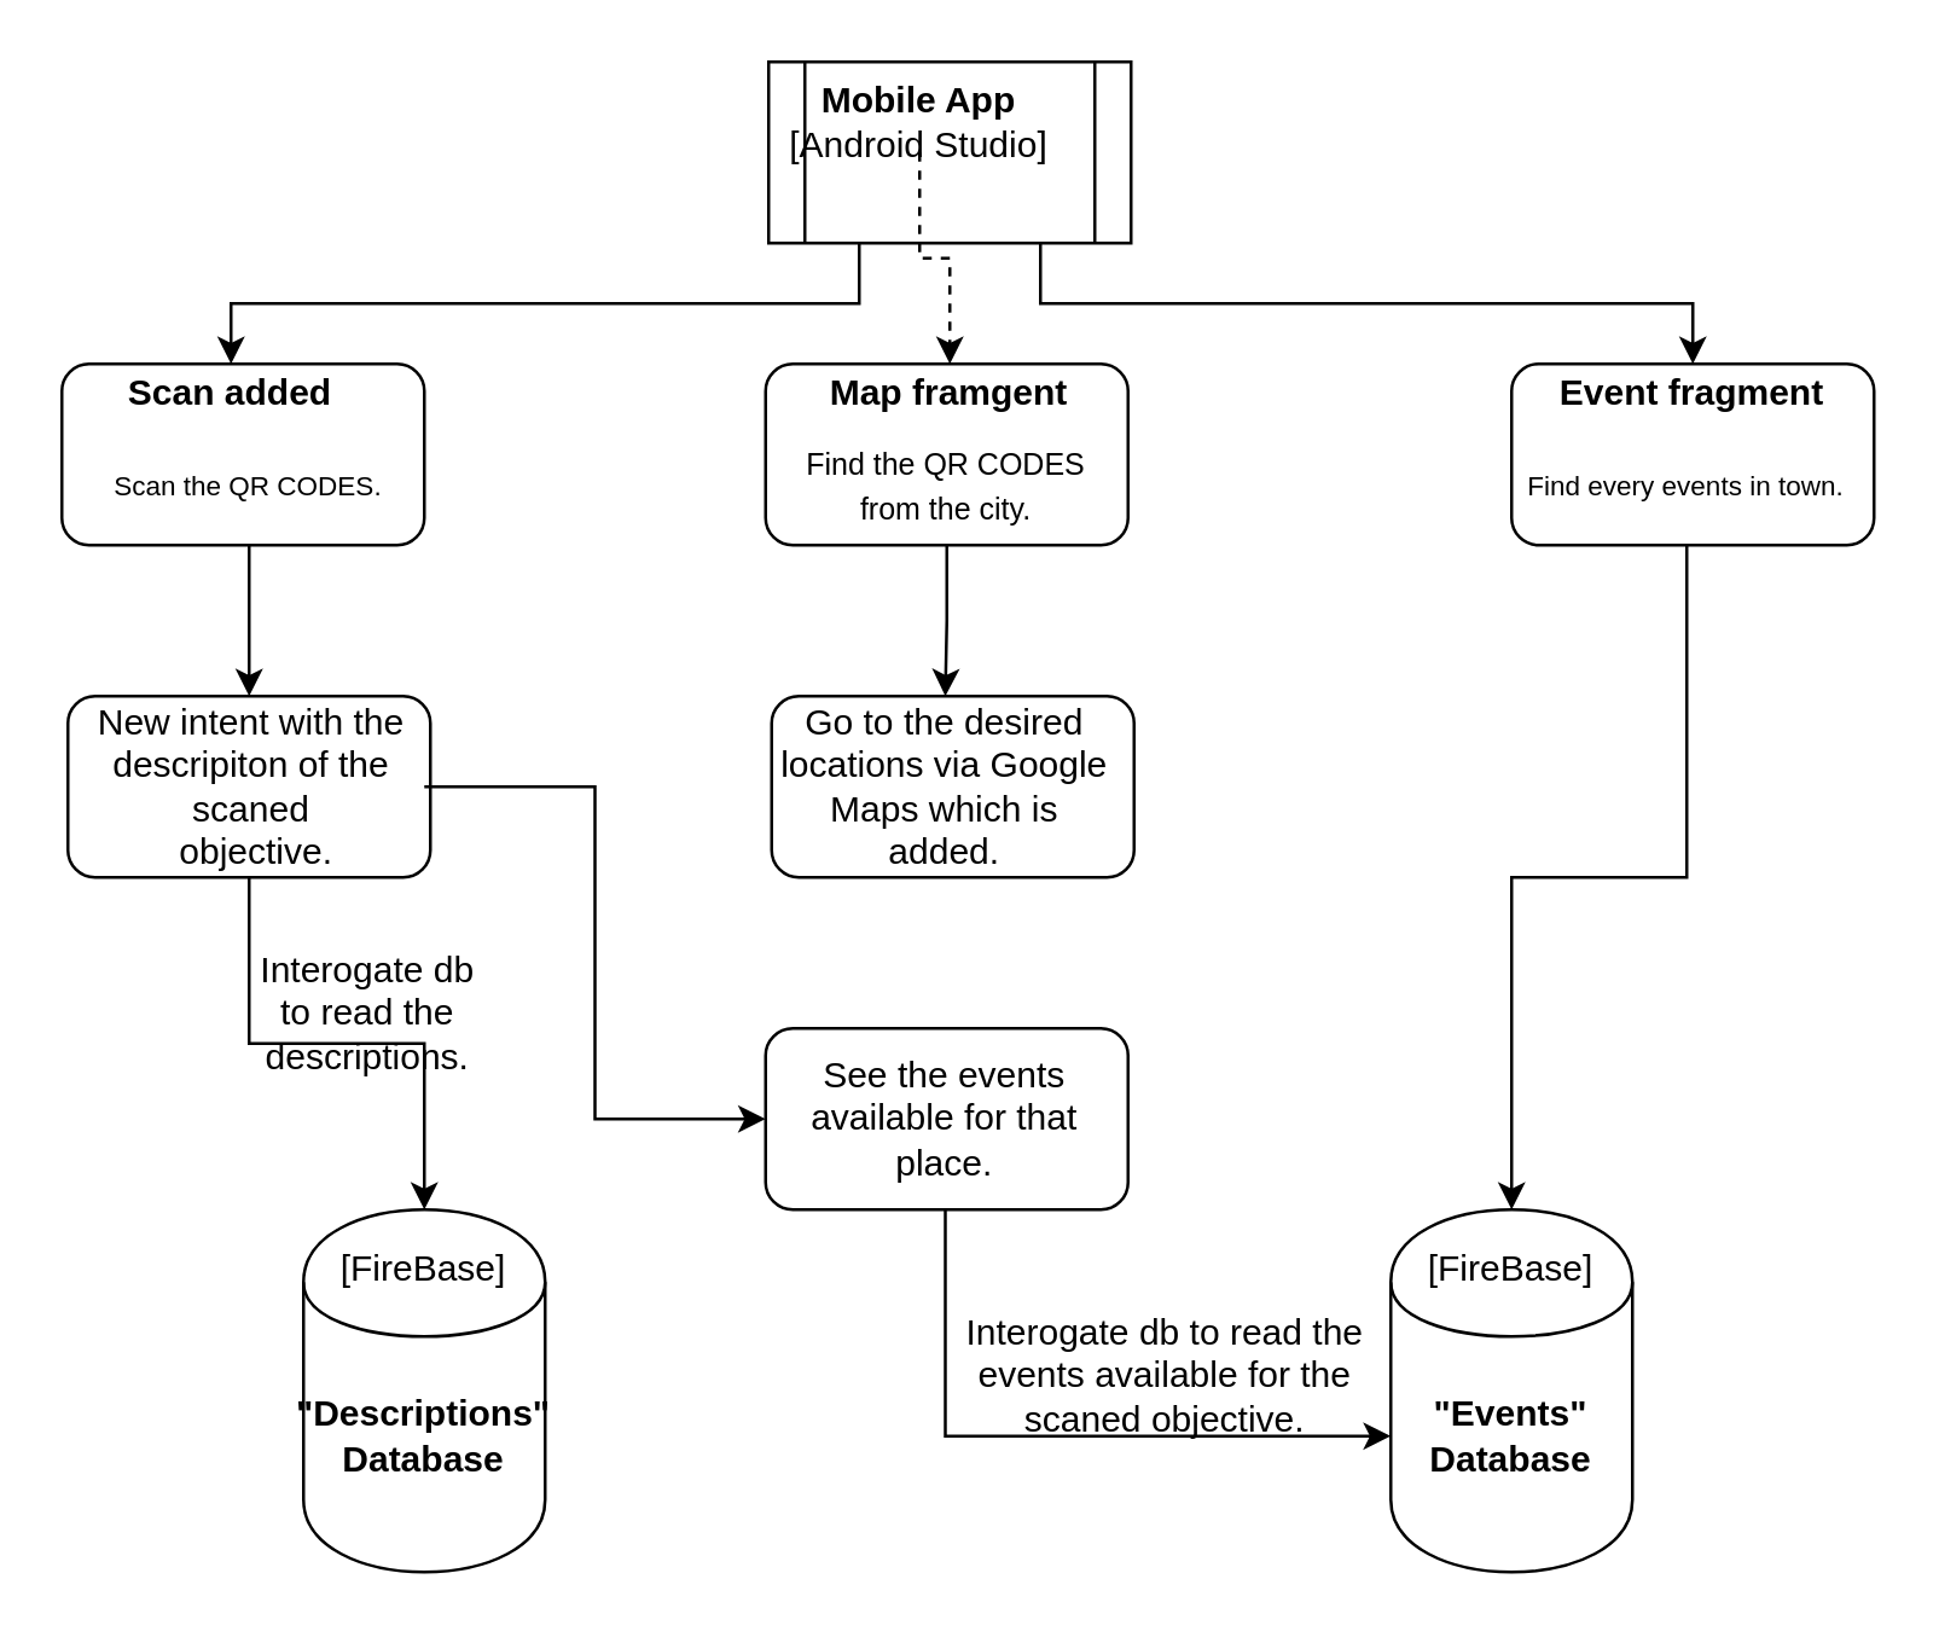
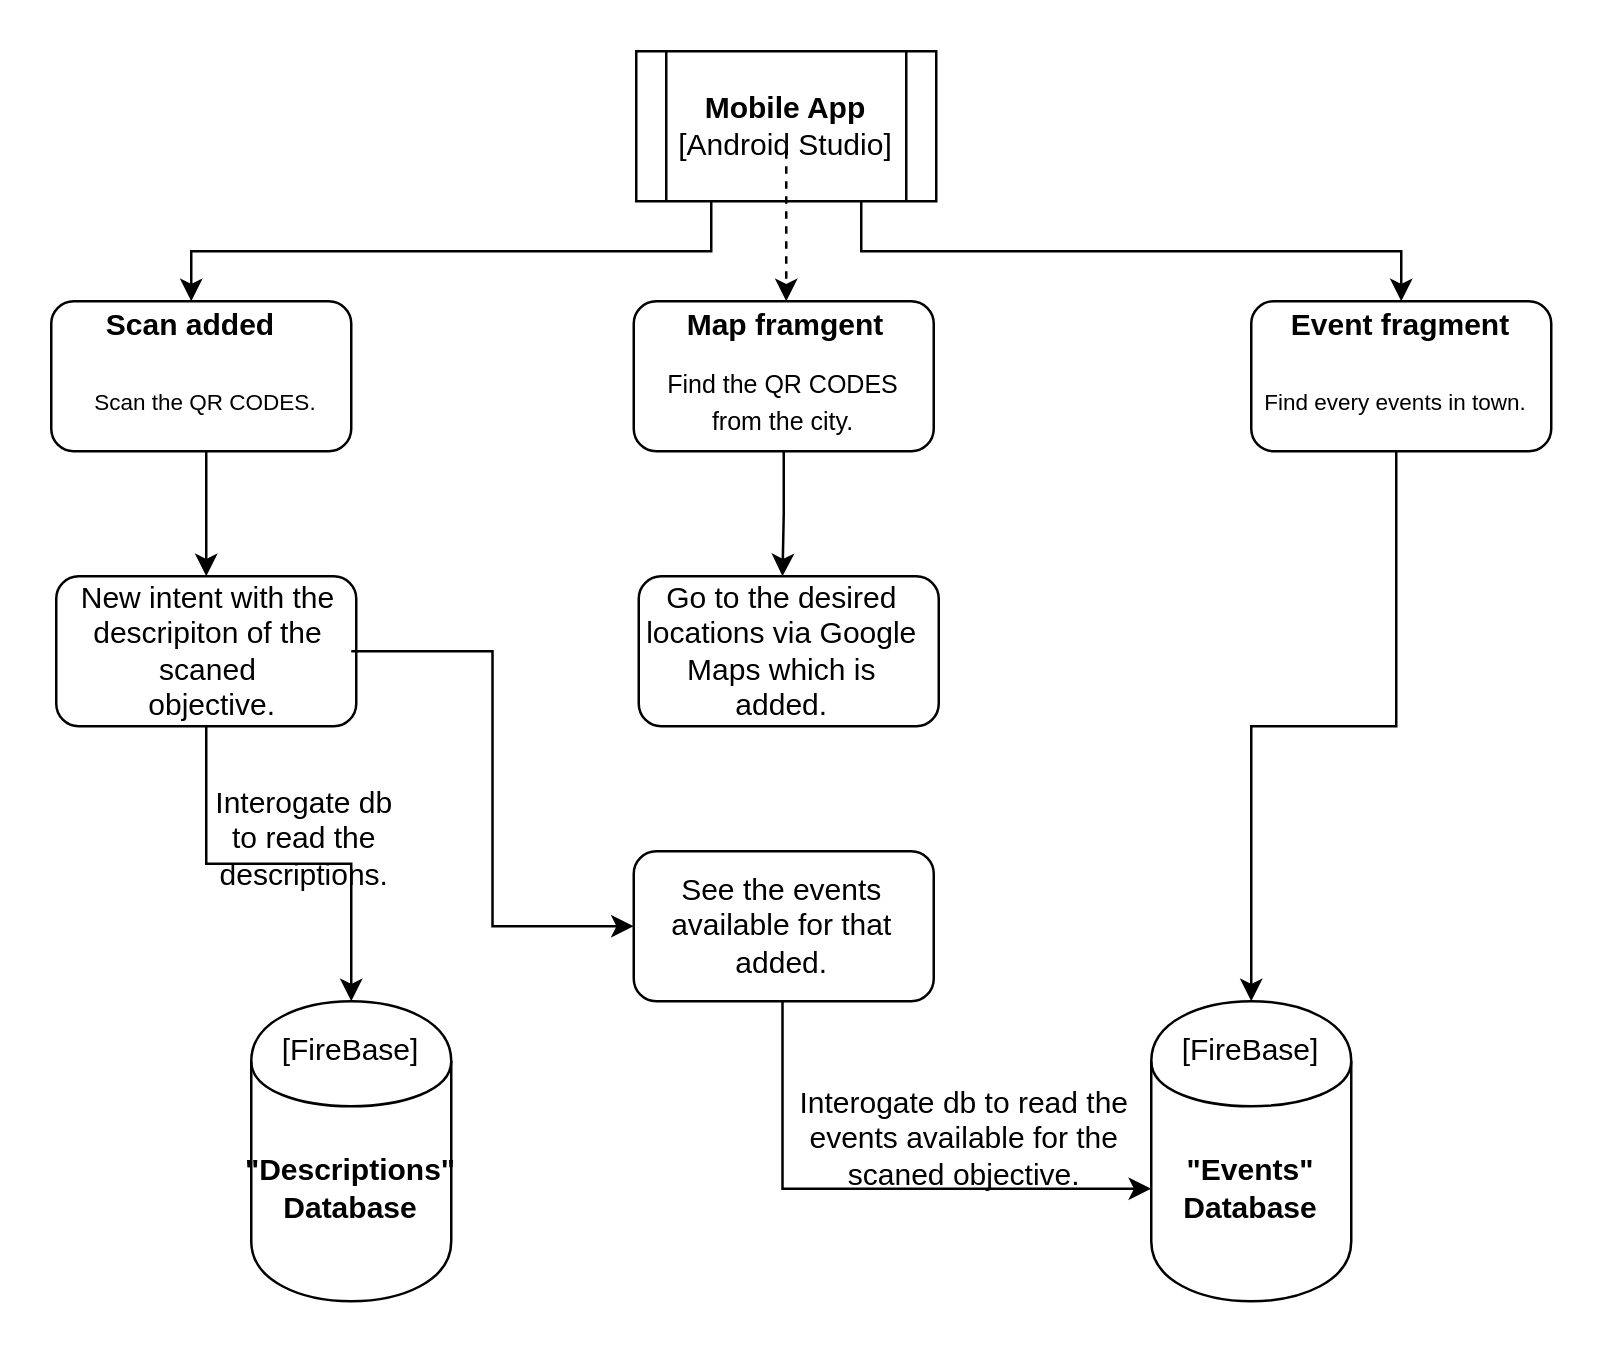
  <mxCell id="0" />
  <mxCell id="1" parent="0" />
  <mxCell id="2" value="" style="shape=cylinder;whiteSpace=wrap;html=1;boundedLbl=1;backgroundOutline=1;" vertex="1" parent="1"><mxGeometry x="100" y="400" width="80" height="120" as="geometry" /></mxCell>
  <mxCell id="3" value="" style="shape=cylinder;whiteSpace=wrap;html=1;boundedLbl=1;backgroundOutline=1;" vertex="1" parent="1"><mxGeometry x="460" y="400" width="80" height="120" as="geometry" /></mxCell>
  <mxCell id="4" value="[FireBase]" style="text;html=1;strokeColor=none;fillColor=none;align=center;verticalAlign=middle;whiteSpace=wrap;rounded=0;" vertex="1" parent="1"><mxGeometry x="120" y="410" width="40" height="20" as="geometry" /></mxCell>
  <mxCell id="5" value="[FireBase]" style="text;html=1;strokeColor=none;fillColor=none;align=center;verticalAlign=middle;whiteSpace=wrap;rounded=0;" vertex="1" parent="1"><mxGeometry x="470" y="410" width="60" height="20" as="geometry" /></mxCell>
  <mxCell id="6" value="&lt;b&gt;&quot;Descriptions&quot; Database&lt;/b&gt;" style="text;html=1;strokeColor=none;fillColor=none;align=center;verticalAlign=middle;whiteSpace=wrap;rounded=0;" vertex="1" parent="1"><mxGeometry x="110" y="440" width="60" height="70" as="geometry" /></mxCell>
  <mxCell id="7" value="&lt;b&gt;&quot;Events&quot; Database&lt;/b&gt;" style="text;html=1;strokeColor=none;fillColor=none;align=center;verticalAlign=middle;whiteSpace=wrap;rounded=0;" vertex="1" parent="1"><mxGeometry x="460" y="440" width="80" height="70" as="geometry" /></mxCell>
  <mxCell id="8" style="edgeStyle=orthogonalEdgeStyle;rounded=0;orthogonalLoop=1;jettySize=auto;html=1;exitX=0.25;exitY=1;exitDx=0;exitDy=0;entryX=0.5;entryY=0;entryDx=0;entryDy=0;" edge="1" parent="1" source="10" target="14"><mxGeometry relative="1" as="geometry" /></mxCell>
  <mxCell id="9" style="edgeStyle=orthogonalEdgeStyle;rounded=0;orthogonalLoop=1;jettySize=auto;html=1;exitX=0.75;exitY=1;exitDx=0;exitDy=0;entryX=0.5;entryY=0;entryDx=0;entryDy=0;" edge="1" parent="1" source="10" target="18"><mxGeometry relative="1" as="geometry" /></mxCell>
  <mxCell id="10" value="" style="shape=process;whiteSpace=wrap;html=1;backgroundOutline=1;" vertex="1" parent="1"><mxGeometry x="254" y="20" width="120" height="60" as="geometry" /></mxCell>
  <mxCell id="11" value="" style="edgeStyle=orthogonalEdgeStyle;rounded=0;orthogonalLoop=1;jettySize=auto;html=1;dashed=1;" edge="1" parent="1" source="12" target="17"><mxGeometry relative="1" as="geometry" /></mxCell>
- <mxCell id="12" value="&lt;b&gt;Mobile App &lt;/b&gt;[Android Studio]" style="text;html=1;strokeColor=none;fillColor=none;align=center;verticalAlign=middle;whiteSpace=wrap;rounded=0;" vertex="1" parent="1"><mxGeometry x="259" y="30" width="90" height="20" as="geometry" /></mxCell>
+ <mxCell id="12" value="&lt;b&gt;Mobile App &lt;/b&gt;[Android Studio]" style="text;html=1;strokeColor=none;fillColor=none;align=center;verticalAlign=middle;whiteSpace=wrap;rounded=0;" vertex="1" parent="1"><mxGeometry x="269" y="40" width="90" height="20" as="geometry" /></mxCell>
  <mxCell id="13" value="" style="rounded=1;whiteSpace=wrap;html=1;" vertex="1" parent="1"><mxGeometry x="20" y="120" width="120" height="60" as="geometry" /></mxCell>
  <mxCell id="14" value="&lt;b&gt;Scan added&lt;/b&gt;" style="text;html=1;strokeColor=none;fillColor=none;align=center;verticalAlign=middle;whiteSpace=wrap;rounded=0;" vertex="1" parent="1"><mxGeometry x="26" y="120" width="100" height="20" as="geometry" /></mxCell>
  <mxCell id="15" value="" style="rounded=1;whiteSpace=wrap;html=1;" vertex="1" parent="1"><mxGeometry x="253" y="120" width="120" height="60" as="geometry" /></mxCell>
  <mxCell id="16" value="" style="rounded=1;whiteSpace=wrap;html=1;" vertex="1" parent="1"><mxGeometry x="500" y="120" width="120" height="60" as="geometry" /></mxCell>
  <mxCell id="17" value="&lt;b&gt;Map framgent&lt;/b&gt;" style="text;html=1;strokeColor=none;fillColor=none;align=center;verticalAlign=middle;whiteSpace=wrap;rounded=0;" vertex="1" parent="1"><mxGeometry x="268" y="120" width="92" height="20" as="geometry" /></mxCell>
  <mxCell id="18" value="&lt;b&gt;Event fragment&lt;/b&gt;" style="text;html=1;strokeColor=none;fillColor=none;align=center;verticalAlign=middle;whiteSpace=wrap;rounded=0;" vertex="1" parent="1"><mxGeometry x="510" y="120" width="100" height="20" as="geometry" /></mxCell>
  <mxCell id="19" value="" style="edgeStyle=orthogonalEdgeStyle;rounded=0;orthogonalLoop=1;jettySize=auto;html=1;" edge="1" parent="1" source="20" target="26"><mxGeometry relative="1" as="geometry" /></mxCell>
  <mxCell id="20" value="&lt;font style=&quot;font-size: 9px&quot;&gt;Scan the QR CODES.&lt;/font&gt;" style="text;html=1;strokeColor=none;fillColor=none;align=center;verticalAlign=middle;whiteSpace=wrap;rounded=0;" vertex="1" parent="1"><mxGeometry x="24" y="140" width="116" height="40" as="geometry" /></mxCell>
  <mxCell id="21" value="" style="edgeStyle=orthogonalEdgeStyle;rounded=0;orthogonalLoop=1;jettySize=auto;html=1;" edge="1" parent="1" source="22" target="31"><mxGeometry relative="1" as="geometry" /></mxCell>
  <mxCell id="22" value="&lt;font size=&quot;1&quot;&gt;Find the QR CODES from the city.&lt;/font&gt;" style="text;html=1;strokeColor=none;fillColor=none;align=center;verticalAlign=middle;whiteSpace=wrap;rounded=0;" vertex="1" parent="1"><mxGeometry x="255" y="140" width="116" height="40" as="geometry" /></mxCell>
  <mxCell id="23" style="edgeStyle=orthogonalEdgeStyle;rounded=0;orthogonalLoop=1;jettySize=auto;html=1;exitX=0.5;exitY=1;exitDx=0;exitDy=0;entryX=0.5;entryY=0;entryDx=0;entryDy=0;" edge="1" parent="1" source="24" target="3"><mxGeometry relative="1" as="geometry" /></mxCell>
  <mxCell id="24" value="&lt;font style=&quot;font-size: 9px&quot;&gt;Find every events in town.&lt;/font&gt;" style="text;html=1;strokeColor=none;fillColor=none;align=center;verticalAlign=middle;whiteSpace=wrap;rounded=0;" vertex="1" parent="1"><mxGeometry x="500" y="140" width="116" height="40" as="geometry" /></mxCell>
  <mxCell id="25" style="edgeStyle=orthogonalEdgeStyle;rounded=0;orthogonalLoop=1;jettySize=auto;html=1;exitX=0.5;exitY=1;exitDx=0;exitDy=0;entryX=0.5;entryY=0;entryDx=0;entryDy=0;" edge="1" parent="1" source="26" target="2"><mxGeometry relative="1" as="geometry" /></mxCell>
  <mxCell id="26" value="" style="rounded=1;whiteSpace=wrap;html=1;" vertex="1" parent="1"><mxGeometry x="22" y="230" width="120" height="60" as="geometry" /></mxCell>
  <mxCell id="27" style="edgeStyle=orthogonalEdgeStyle;rounded=0;orthogonalLoop=1;jettySize=auto;html=1;exitX=1;exitY=0.5;exitDx=0;exitDy=0;entryX=0;entryY=0.5;entryDx=0;entryDy=0;" edge="1" parent="1" source="28" target="32"><mxGeometry relative="1" as="geometry" /></mxCell>
  <mxCell id="28" value="New intent with the descripiton of the scaned&lt;br&gt;&amp;nbsp;objective." style="text;html=1;strokeColor=none;fillColor=none;align=center;verticalAlign=middle;whiteSpace=wrap;rounded=0;" vertex="1" parent="1"><mxGeometry x="26" y="240" width="114" height="40" as="geometry" /></mxCell>
  <mxCell id="29" value="Interogate db to read the descriptions." style="text;html=1;strokeColor=none;fillColor=none;align=center;verticalAlign=middle;whiteSpace=wrap;rounded=0;" vertex="1" parent="1"><mxGeometry x="83" y="315" width="77" height="40" as="geometry" /></mxCell>
  <mxCell id="30" value="" style="rounded=1;whiteSpace=wrap;html=1;" vertex="1" parent="1"><mxGeometry x="255" y="230" width="120" height="60" as="geometry" /></mxCell>
  <mxCell id="31" value="Go to the desired locations via Google Maps which is added." style="text;html=1;strokeColor=none;fillColor=none;align=center;verticalAlign=middle;whiteSpace=wrap;rounded=0;" vertex="1" parent="1"><mxGeometry x="255" y="230" width="115" height="60" as="geometry" /></mxCell>
  <mxCell id="32" value="" style="rounded=1;whiteSpace=wrap;html=1;" vertex="1" parent="1"><mxGeometry x="253" y="340" width="120" height="60" as="geometry" /></mxCell>
  <mxCell id="33" style="edgeStyle=orthogonalEdgeStyle;rounded=0;orthogonalLoop=1;jettySize=auto;html=1;exitX=0.5;exitY=1;exitDx=0;exitDy=0;entryX=0;entryY=0.5;entryDx=0;entryDy=0;" edge="1" parent="1" source="34" target="7"><mxGeometry relative="1" as="geometry" /></mxCell>
- <mxCell id="34" value="See the events available for that place." style="text;html=1;strokeColor=none;fillColor=none;align=center;verticalAlign=middle;whiteSpace=wrap;rounded=0;" vertex="1" parent="1"><mxGeometry x="255" y="340" width="115" height="60" as="geometry" /></mxCell>
+ <mxCell id="34" value="See the events available for that added." style="text;html=1;strokeColor=none;fillColor=none;align=center;verticalAlign=middle;whiteSpace=wrap;rounded=0;" vertex="1" parent="1"><mxGeometry x="255" y="340" width="115" height="60" as="geometry" /></mxCell>
  <mxCell id="35" value="Interogate db to read the events available for the scaned objective." style="text;html=1;strokeColor=none;fillColor=none;align=center;verticalAlign=middle;whiteSpace=wrap;rounded=0;" vertex="1" parent="1"><mxGeometry x="312.5" y="435" width="145" height="40" as="geometry" /></mxCell>
